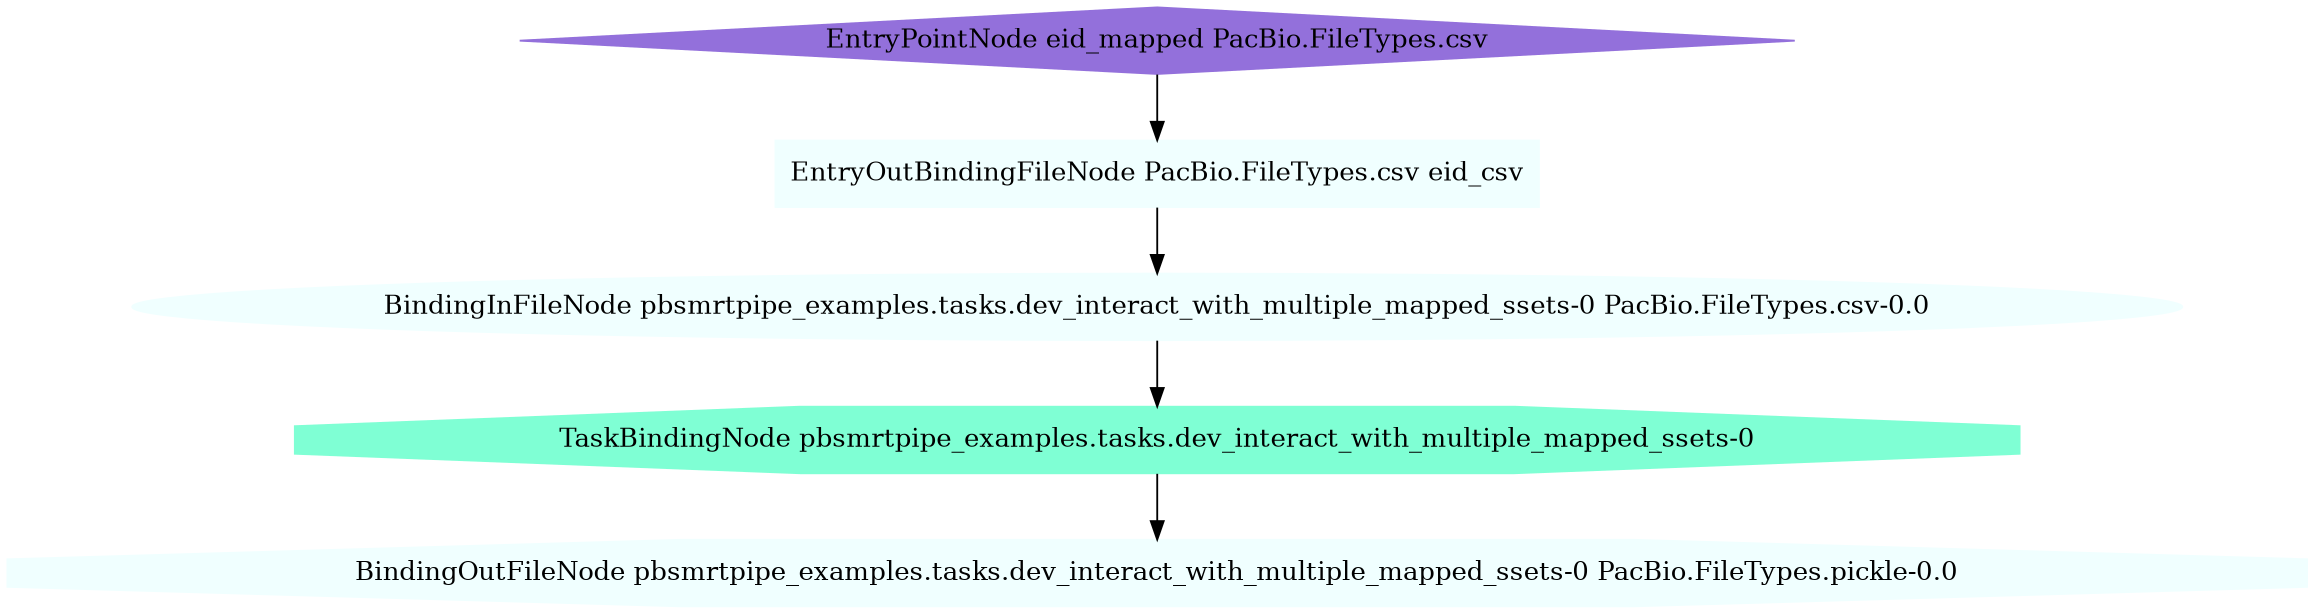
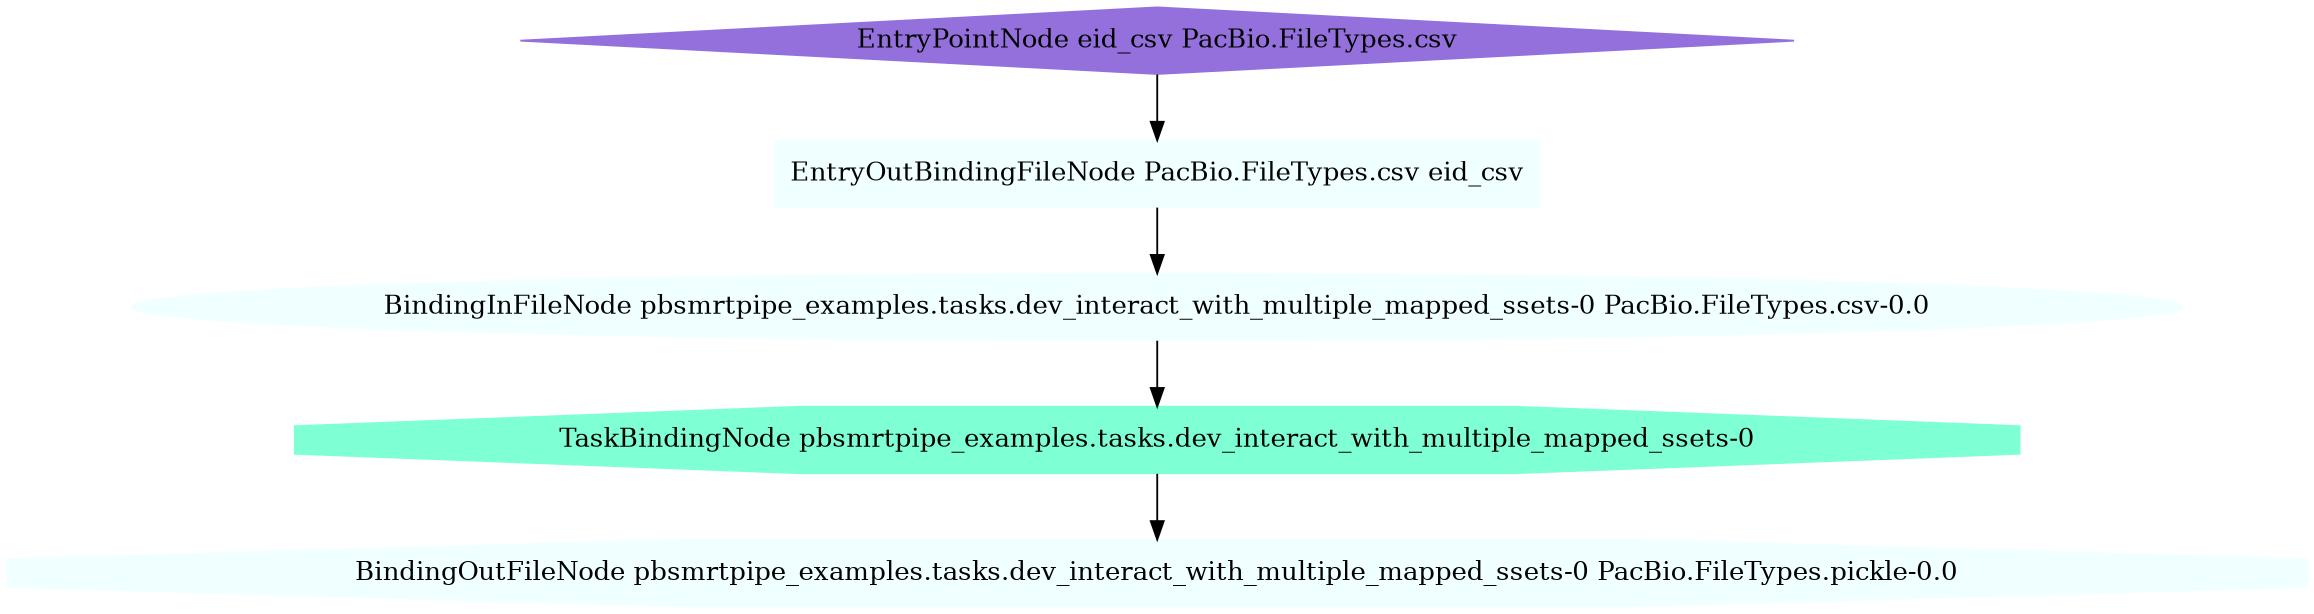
  strict digraph {
    node [color=azure fillcolor=azure shape=octagon style=filled]
    "BindingOutFileNode pbsmrtpipe_examples.tasks.dev_interact_with_multiple_mapped_ssets-0 PacBio.FileTypes.pickle-0.0"
-   "EntryPointNode eid_csv PacBio.FileTypes.csv" [color=mediumpurple fillcolor=mediumpurple shape=diamond label="EntryPointNode eid_mapped PacBio.FileTypes.csv"]
+   "EntryPointNode eid_csv PacBio.FileTypes.csv" [color=mediumpurple fillcolor=mediumpurple shape=diamond]
    "EntryOutBindingFileNode PacBio.FileTypes.csv eid_csv" [shape=rectangle]
    "BindingInFileNode pbsmrtpipe_examples.tasks.dev_interact_with_multiple_mapped_ssets-0 PacBio.FileTypes.csv-0.0" [shape=ellipse]
    "TaskBindingNode pbsmrtpipe_examples.tasks.dev_interact_with_multiple_mapped_ssets-0" [color=aquamarine fillcolor=aquamarine]
    "EntryPointNode eid_csv PacBio.FileTypes.csv" -> "EntryOutBindingFileNode PacBio.FileTypes.csv eid_csv"
    "EntryOutBindingFileNode PacBio.FileTypes.csv eid_csv" -> "BindingInFileNode pbsmrtpipe_examples.tasks.dev_interact_with_multiple_mapped_ssets-0 PacBio.FileTypes.csv-0.0"
    "BindingInFileNode pbsmrtpipe_examples.tasks.dev_interact_with_multiple_mapped_ssets-0 PacBio.FileTypes.csv-0.0" -> "TaskBindingNode pbsmrtpipe_examples.tasks.dev_interact_with_multiple_mapped_ssets-0"
    "TaskBindingNode pbsmrtpipe_examples.tasks.dev_interact_with_multiple_mapped_ssets-0" -> "BindingOutFileNode pbsmrtpipe_examples.tasks.dev_interact_with_multiple_mapped_ssets-0 PacBio.FileTypes.pickle-0.0"
  }
